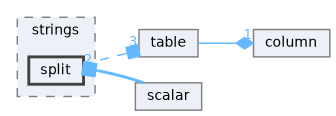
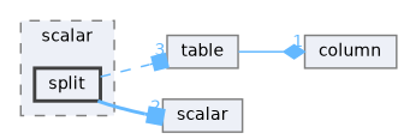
  digraph {
    compound=true
    rankdir=LR
    node [color=grey50 fillcolor="#edf0f7" fontname=Helvetica fontsize=10 shape=box style=filled]
    edge [arrowhead=box color=steelblue1 fontcolor=steelblue1 fontname=Helvetica fontsize=10 labeldistance=1.5 labelfontname=Helvetica labelfontsize=10]
    n1 [color=grey25 height=0.2 label=split style="filled,bold" width=0.4]
    n2 [height=0.2 label=table width=0.4]
    n3 [height=0.2 label=scalar width=0.4]
    n4 [height=0.2 label=column width=0.4]
    subgraph cluster_1 {
      bgcolor="#edf0f7"
      fontname=Helvetica
      fontsize=10
-     label=strings
+     label=scalar
      pencolor=grey50
      style="filled,dashed"
      n1
    }
    n1 -> n2 [headlabel=3 style=dashed]
-   n3 -> n1 [headlabel=2 style=bold]
+   n1 -> n3 [headlabel=2 style=bold]
    n2 -> n4 [arrowhead=diamond headlabel=1 style=solid]
  }
